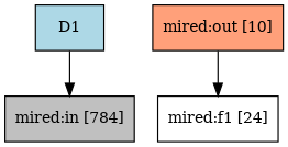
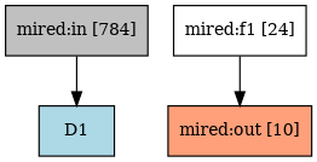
  digraph {
    rankdir=TB
    node [fontsize=12 shape=box style=filled]
    n1 [fillcolor=LightBlue label=D1]
    n2 [fillcolor=Gray label="mired:in [784]"]
    n3 [fillcolor=White label="mired:f1 [24]"]
    n4 [fillcolor=LightSalmon label="mired:out [10]"]
-   n1 -> n2
-   n4 -> n3
+   n2 -> n1
+   n3 -> n4
  }
